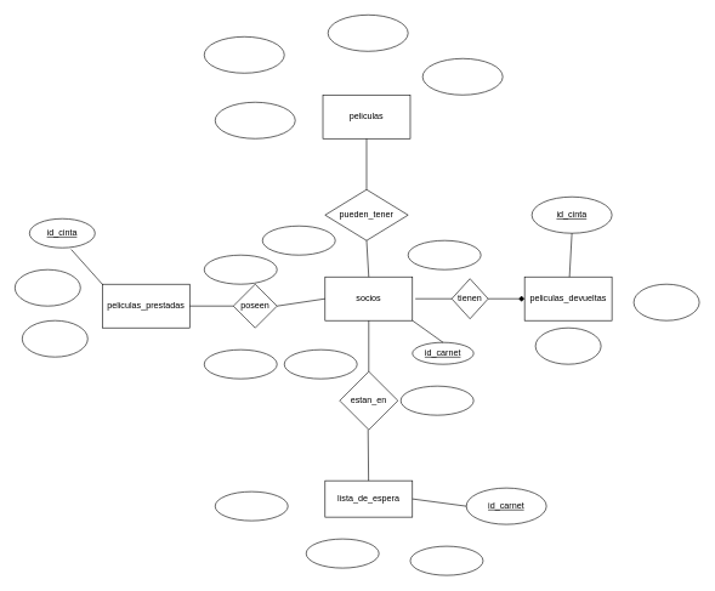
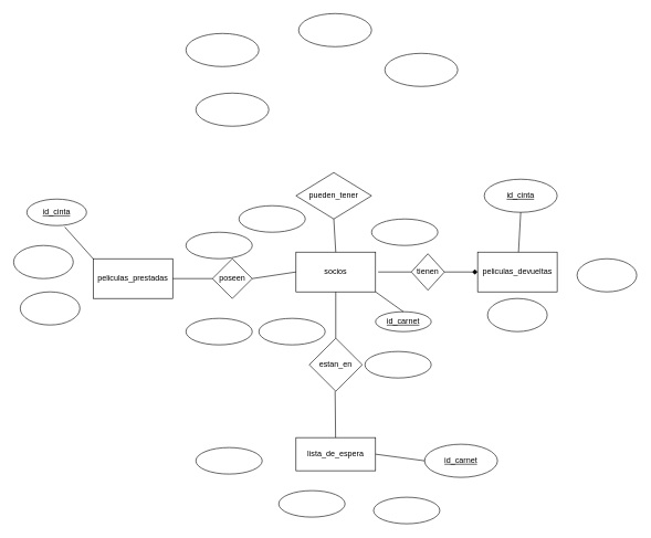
  <mxCell id="0" />
  <mxCell id="1" parent="0" />
  <mxCell id="2" value="peliculas_prestadas" style="rounded=0;whiteSpace=wrap;html=1;" vertex="1" parent="1"><mxGeometry x="140" y="390" width="120" height="60" as="geometry" /></mxCell>
  <mxCell id="3" value="&lt;div&gt;lista_de_espera&lt;/div&gt;" style="rounded=0;whiteSpace=wrap;html=1;" vertex="1" parent="1"><mxGeometry x="446" y="660" width="120" height="50" as="geometry" /></mxCell>
  <mxCell id="4" value="peliculas_devueltas" style="rounded=0;whiteSpace=wrap;html=1;" vertex="1" parent="1"><mxGeometry x="720" y="380" width="120" height="60" as="geometry" /></mxCell>
  <mxCell id="5" value="socios" style="rounded=0;whiteSpace=wrap;html=1;" vertex="1" parent="1"><mxGeometry x="446" y="380" width="120" height="60" as="geometry" /></mxCell>
- <mxCell id="6" value="peliculas" style="rounded=0;whiteSpace=wrap;html=1;" vertex="1" parent="1"><mxGeometry x="443" y="130" width="120" height="60" as="geometry" /></mxCell>
  <mxCell id="7" value="tienen" style="rhombus;whiteSpace=wrap;html=1;" vertex="1" parent="1"><mxGeometry x="620" y="382.5" width="50" height="55" as="geometry" /></mxCell>
  <mxCell id="8" value="estan_en" style="rhombus;whiteSpace=wrap;html=1;" vertex="1" parent="1"><mxGeometry x="466" y="510" width="80" height="80" as="geometry" /></mxCell>
  <mxCell id="9" value="poseen" style="rhombus;whiteSpace=wrap;html=1;" vertex="1" parent="1"><mxGeometry x="320" y="390" width="60" height="60" as="geometry" /></mxCell>
  <mxCell id="10" value="pueden_tener" style="rhombus;whiteSpace=wrap;html=1;" vertex="1" parent="1"><mxGeometry x="446" y="260" width="114" height="70" as="geometry" /></mxCell>
  <mxCell id="11" value="&lt;u&gt;id_cinta&lt;/u&gt;" style="ellipse;whiteSpace=wrap;html=1;" vertex="1" parent="1"><mxGeometry x="40" y="300" width="90" height="40" as="geometry" /></mxCell>
  <mxCell id="12" value="" style="endArrow=none;html=1;rounded=0;entryX=0.5;entryY=1;entryDx=0;entryDy=0;exitX=0.5;exitY=0;exitDx=0;exitDy=0;" edge="1" parent="1" source="8" target="5"><mxGeometry width="50" height="50" relative="1" as="geometry"><mxPoint x="500" y="600" as="sourcePoint" /><mxPoint x="550" y="550" as="targetPoint" /></mxGeometry></mxCell>
  <mxCell id="13" value="" style="endArrow=none;html=1;rounded=0;" edge="1" parent="1" source="3"><mxGeometry width="50" height="50" relative="1" as="geometry"><mxPoint x="505.23" y="610" as="sourcePoint" /><mxPoint x="505" y="590" as="targetPoint" /></mxGeometry></mxCell>
  <mxCell id="14" value="" style="endArrow=diamond;html=1;rounded=0;entryX=0;entryY=0.5;entryDx=0;entryDy=0;exitX=1;exitY=0.5;exitDx=0;exitDy=0;" edge="1" parent="1" source="7" target="4"><mxGeometry width="50" height="50" relative="1" as="geometry"><mxPoint x="530" y="440" as="sourcePoint" /><mxPoint x="580" y="390" as="targetPoint" /></mxGeometry></mxCell>
  <mxCell id="15" value="" style="endArrow=none;html=1;rounded=0;entryX=0;entryY=0.5;entryDx=0;entryDy=0;" edge="1" parent="1" target="7"><mxGeometry width="50" height="50" relative="1" as="geometry"><mxPoint x="570" y="410" as="sourcePoint" /><mxPoint x="580" y="390" as="targetPoint" /></mxGeometry></mxCell>
  <mxCell id="16" value="" style="endArrow=none;html=1;rounded=0;entryX=1;entryY=0.5;entryDx=0;entryDy=0;exitX=0;exitY=0.5;exitDx=0;exitDy=0;" edge="1" parent="1" source="5" target="9"><mxGeometry width="50" height="50" relative="1" as="geometry"><mxPoint x="530" y="440" as="sourcePoint" /><mxPoint x="580" y="390" as="targetPoint" /></mxGeometry></mxCell>
  <mxCell id="17" value="" style="endArrow=none;html=1;rounded=0;exitX=1;exitY=0.5;exitDx=0;exitDy=0;entryX=0;entryY=0.5;entryDx=0;entryDy=0;" edge="1" parent="1" source="2" target="9"><mxGeometry width="50" height="50" relative="1" as="geometry"><mxPoint x="530" y="440" as="sourcePoint" /><mxPoint x="580" y="390" as="targetPoint" /></mxGeometry></mxCell>
- <mxCell id="18" value="" style="endArrow=none;html=1;rounded=0;entryX=0.5;entryY=1;entryDx=0;entryDy=0;exitX=0.5;exitY=0;exitDx=0;exitDy=0;" edge="1" parent="1" source="10" target="6"><mxGeometry width="50" height="50" relative="1" as="geometry"><mxPoint x="530" y="440" as="sourcePoint" /><mxPoint x="580" y="390" as="targetPoint" /></mxGeometry></mxCell>
  <mxCell id="19" value="" style="endArrow=none;html=1;rounded=0;entryX=0.5;entryY=1;entryDx=0;entryDy=0;exitX=0.5;exitY=0;exitDx=0;exitDy=0;" edge="1" parent="1" source="5" target="10"><mxGeometry width="50" height="50" relative="1" as="geometry"><mxPoint x="530" y="440" as="sourcePoint" /><mxPoint x="580" y="390" as="targetPoint" /></mxGeometry></mxCell>
  <mxCell id="20" value="" style="ellipse;whiteSpace=wrap;html=1;" vertex="1" parent="1"><mxGeometry x="450" y="20" width="110" height="50" as="geometry" /></mxCell>
  <mxCell id="21" value="&lt;u&gt;id_cinta&lt;/u&gt;" style="ellipse;whiteSpace=wrap;html=1;" vertex="1" parent="1"><mxGeometry x="730" width="110" height="50" as="geometry" y="270" /></mxCell>
  <mxCell id="22" value="&lt;u&gt;id_carnet&lt;/u&gt;" style="ellipse;whiteSpace=wrap;html=1;" vertex="1" parent="1"><mxGeometry x="640" y="670" width="110" height="50" as="geometry" /></mxCell>
  <mxCell id="23" value="&lt;u&gt;id_carnet&lt;/u&gt;" style="ellipse;whiteSpace=wrap;html=1;" vertex="1" parent="1"><mxGeometry x="566" y="470" width="84" height="30" as="geometry" /></mxCell>
  <mxCell id="24" value="" style="endArrow=none;html=1;rounded=0;entryX=0;entryY=0.5;entryDx=0;entryDy=0;exitX=1;exitY=0.5;exitDx=0;exitDy=0;" edge="1" parent="1" source="3" target="22"><mxGeometry width="50" height="50" relative="1" as="geometry"><mxPoint x="440" y="470" as="sourcePoint" /><mxPoint x="490" y="420" as="targetPoint" /></mxGeometry></mxCell>
  <mxCell id="25" value="" style="endArrow=none;html=1;rounded=0;entryX=0.5;entryY=1;entryDx=0;entryDy=0;" edge="1" parent="1" source="4" target="21"><mxGeometry width="50" height="50" relative="1" as="geometry"><mxPoint x="440" y="470" as="sourcePoint" /><mxPoint x="490" y="420" as="targetPoint" /></mxGeometry></mxCell>
  <mxCell id="26" value="" style="endArrow=none;html=1;rounded=0;entryX=0.636;entryY=1.056;entryDx=0;entryDy=0;entryPerimeter=0;exitX=0;exitY=0;exitDx=0;exitDy=0;" edge="1" parent="1" source="2" target="11"><mxGeometry width="50" height="50" relative="1" as="geometry"><mxPoint x="440" y="470" as="sourcePoint" /><mxPoint x="490" y="420" as="targetPoint" /></mxGeometry></mxCell>
  <mxCell id="27" value="" style="endArrow=none;html=1;rounded=0;entryX=0.5;entryY=0;entryDx=0;entryDy=0;exitX=1;exitY=1;exitDx=0;exitDy=0;" edge="1" parent="1" source="5" target="23"><mxGeometry width="50" height="50" relative="1" as="geometry"><mxPoint x="440" y="470" as="sourcePoint" /><mxPoint x="490" y="420" as="targetPoint" /></mxGeometry></mxCell>
  <mxCell id="28" value="" style="ellipse;whiteSpace=wrap;html=1;" vertex="1" parent="1"><mxGeometry x="20" y="370" width="90" height="50" as="geometry" /></mxCell>
  <mxCell id="29" value="" style="ellipse;whiteSpace=wrap;html=1;" vertex="1" parent="1"><mxGeometry x="30" y="440" width="90" height="50" as="geometry" /></mxCell>
  <mxCell id="30" value="" style="ellipse;whiteSpace=wrap;html=1;" vertex="1" parent="1"><mxGeometry x="295" y="140" width="110" height="50" as="geometry" /></mxCell>
  <mxCell id="31" value="" style="ellipse;whiteSpace=wrap;html=1;" vertex="1" parent="1"><mxGeometry x="280" y="50" width="110" height="50" as="geometry" /></mxCell>
  <mxCell id="32" value="" style="ellipse;whiteSpace=wrap;html=1;" vertex="1" parent="1"><mxGeometry x="580" y="80" width="110" height="50" as="geometry" /></mxCell>
  <mxCell id="33" value="" style="ellipse;whiteSpace=wrap;html=1;" vertex="1" parent="1"><mxGeometry x="735" y="450" width="90" height="50" as="geometry" /></mxCell>
  <mxCell id="34" value="" style="ellipse;whiteSpace=wrap;html=1;" vertex="1" parent="1"><mxGeometry x="870" y="390" width="90" height="50" as="geometry" /></mxCell>
  <mxCell id="35" value="" style="ellipse;whiteSpace=wrap;html=1;" vertex="1" parent="1"><mxGeometry x="420" y="740" width="100" height="40" as="geometry" /></mxCell>
  <mxCell id="36" value="" style="ellipse;whiteSpace=wrap;html=1;" vertex="1" parent="1"><mxGeometry x="563" y="750" width="100" height="40" as="geometry" /></mxCell>
  <mxCell id="37" value="" style="ellipse;whiteSpace=wrap;html=1;" vertex="1" parent="1"><mxGeometry x="295" y="675" width="100" height="40" as="geometry" /></mxCell>
  <mxCell id="38" value="" style="ellipse;whiteSpace=wrap;html=1;" vertex="1" parent="1"><mxGeometry x="280" y="350" width="100" height="40" as="geometry" /></mxCell>
  <mxCell id="39" value="" style="ellipse;whiteSpace=wrap;html=1;" vertex="1" parent="1"><mxGeometry x="550" y="530" width="100" height="40" as="geometry" /></mxCell>
  <mxCell id="40" value="" style="ellipse;whiteSpace=wrap;html=1;" vertex="1" parent="1"><mxGeometry x="280" y="480" width="100" height="40" as="geometry" /></mxCell>
  <mxCell id="41" value="" style="ellipse;whiteSpace=wrap;html=1;" vertex="1" parent="1"><mxGeometry x="390" y="480" width="100" height="40" as="geometry" /></mxCell>
  <mxCell id="42" value="" style="ellipse;whiteSpace=wrap;html=1;" vertex="1" parent="1"><mxGeometry x="360" y="310" width="100" height="40" as="geometry" /></mxCell>
  <mxCell id="43" value="" style="ellipse;whiteSpace=wrap;html=1;" vertex="1" parent="1"><mxGeometry x="560" y="330" width="100" height="40" as="geometry" /></mxCell>
